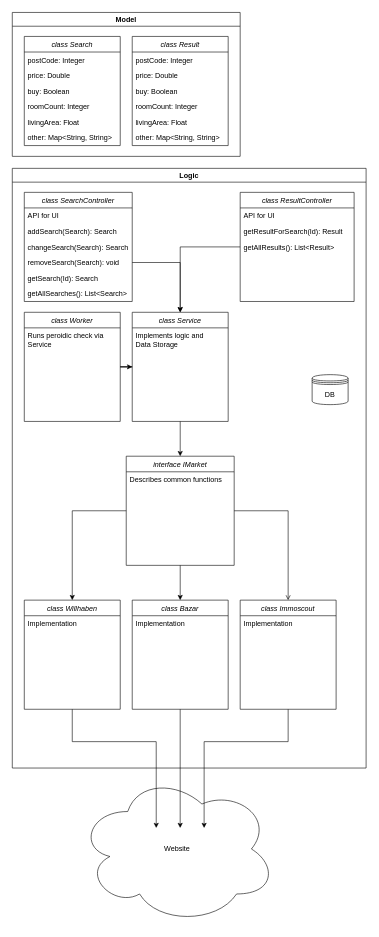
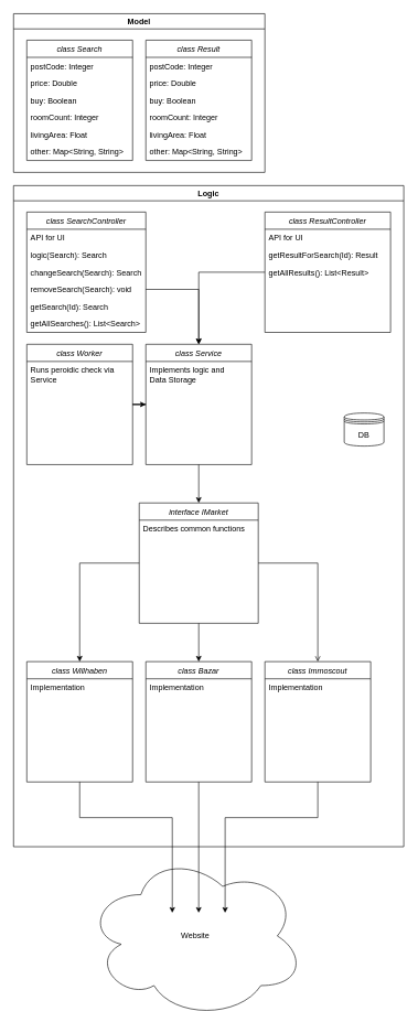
  <mxCell id="0" />
  <mxCell id="1" parent="0" />
  <mxCell id="2" value="Model" style="swimlane;" vertex="1" parent="1"><mxGeometry x="20" y="20" width="380" height="240" as="geometry" /></mxCell>
  <mxCell id="3" value="class Search" style="swimlane;fontStyle=2;align=center;verticalAlign=top;childLayout=stackLayout;horizontal=1;startSize=26;horizontalStack=0;resizeParent=1;resizeLast=0;collapsible=1;marginBottom=0;rounded=0;shadow=0;strokeWidth=1;" parent="2" vertex="1"><mxGeometry x="20" y="40" width="160" height="182" as="geometry"><mxRectangle x="230" y="140" width="160" height="26" as="alternateBounds" /></mxGeometry></mxCell>
  <mxCell id="4" value="postCode: Integer" style="text;align=left;verticalAlign=top;spacingLeft=4;spacingRight=4;overflow=hidden;rotatable=0;points=[[0,0.5],[1,0.5]];portConstraint=eastwest;" parent="3" vertex="1"><mxGeometry y="26" width="160" height="26" as="geometry" /></mxCell>
  <mxCell id="5" value="price: Double" style="text;align=left;verticalAlign=top;spacingLeft=4;spacingRight=4;overflow=hidden;rotatable=0;points=[[0,0.5],[1,0.5]];portConstraint=eastwest;rounded=0;shadow=0;html=0;" parent="3" vertex="1"><mxGeometry y="52" width="160" height="26" as="geometry" /></mxCell>
  <mxCell id="6" value="buy: Boolean" style="text;align=left;verticalAlign=top;spacingLeft=4;spacingRight=4;overflow=hidden;rotatable=0;points=[[0,0.5],[1,0.5]];portConstraint=eastwest;rounded=0;shadow=0;html=0;" vertex="1" parent="3"><mxGeometry y="78" width="160" height="26" as="geometry" /></mxCell>
  <mxCell id="7" value="roomCount: Integer" style="text;align=left;verticalAlign=top;spacingLeft=4;spacingRight=4;overflow=hidden;rotatable=0;points=[[0,0.5],[1,0.5]];portConstraint=eastwest;rounded=0;shadow=0;html=0;" parent="3" vertex="1"><mxGeometry y="104" width="160" height="26" as="geometry" /></mxCell>
  <mxCell id="8" value="livingArea: Float" style="text;align=left;verticalAlign=top;spacingLeft=4;spacingRight=4;overflow=hidden;rotatable=0;points=[[0,0.5],[1,0.5]];portConstraint=eastwest;rounded=0;shadow=0;html=0;" vertex="1" parent="3"><mxGeometry y="130" width="160" height="26" as="geometry" /></mxCell>
  <mxCell id="9" value="other: Map&lt;String, String&gt;" style="text;align=left;verticalAlign=top;spacingLeft=4;spacingRight=4;overflow=hidden;rotatable=0;points=[[0,0.5],[1,0.5]];portConstraint=eastwest;rounded=0;shadow=0;html=0;" vertex="1" parent="3"><mxGeometry y="156" width="160" height="26" as="geometry" /></mxCell>
  <mxCell id="10" value="class Result" style="swimlane;fontStyle=2;align=center;verticalAlign=top;childLayout=stackLayout;horizontal=1;startSize=26;horizontalStack=0;resizeParent=1;resizeLast=0;collapsible=1;marginBottom=0;rounded=0;shadow=0;strokeWidth=1;" vertex="1" parent="2"><mxGeometry x="200" y="40" width="160" height="182" as="geometry"><mxRectangle x="230" y="140" width="160" height="26" as="alternateBounds" /></mxGeometry></mxCell>
  <mxCell id="11" value="postCode: Integer" style="text;align=left;verticalAlign=top;spacingLeft=4;spacingRight=4;overflow=hidden;rotatable=0;points=[[0,0.5],[1,0.5]];portConstraint=eastwest;" vertex="1" parent="10"><mxGeometry y="26" width="160" height="26" as="geometry" /></mxCell>
  <mxCell id="12" value="price: Double" style="text;align=left;verticalAlign=top;spacingLeft=4;spacingRight=4;overflow=hidden;rotatable=0;points=[[0,0.5],[1,0.5]];portConstraint=eastwest;rounded=0;shadow=0;html=0;" vertex="1" parent="10"><mxGeometry y="52" width="160" height="26" as="geometry" /></mxCell>
  <mxCell id="13" value="buy: Boolean" style="text;align=left;verticalAlign=top;spacingLeft=4;spacingRight=4;overflow=hidden;rotatable=0;points=[[0,0.5],[1,0.5]];portConstraint=eastwest;rounded=0;shadow=0;html=0;" vertex="1" parent="10"><mxGeometry y="78" width="160" height="26" as="geometry" /></mxCell>
  <mxCell id="14" value="roomCount: Integer" style="text;align=left;verticalAlign=top;spacingLeft=4;spacingRight=4;overflow=hidden;rotatable=0;points=[[0,0.5],[1,0.5]];portConstraint=eastwest;rounded=0;shadow=0;html=0;" vertex="1" parent="10"><mxGeometry y="104" width="160" height="26" as="geometry" /></mxCell>
  <mxCell id="15" value="livingArea: Float" style="text;align=left;verticalAlign=top;spacingLeft=4;spacingRight=4;overflow=hidden;rotatable=0;points=[[0,0.5],[1,0.5]];portConstraint=eastwest;rounded=0;shadow=0;html=0;" vertex="1" parent="10"><mxGeometry y="130" width="160" height="26" as="geometry" /></mxCell>
  <mxCell id="16" value="other: Map&lt;String, String&gt;" style="text;align=left;verticalAlign=top;spacingLeft=4;spacingRight=4;overflow=hidden;rotatable=0;points=[[0,0.5],[1,0.5]];portConstraint=eastwest;rounded=0;shadow=0;html=0;" vertex="1" parent="10"><mxGeometry y="156" width="160" height="26" as="geometry" /></mxCell>
  <mxCell id="17" value="Logic" style="swimlane;" vertex="1" parent="1"><mxGeometry x="20" y="280" width="590" height="1000" as="geometry" /></mxCell>
  <mxCell id="18" value="class SearchController" style="swimlane;fontStyle=2;align=center;verticalAlign=top;childLayout=stackLayout;horizontal=1;startSize=26;horizontalStack=0;resizeParent=1;resizeLast=0;collapsible=1;marginBottom=0;rounded=0;shadow=0;strokeWidth=1;" vertex="1" parent="17"><mxGeometry x="20" y="40" width="180" height="182" as="geometry"><mxRectangle x="230" y="140" width="160" height="26" as="alternateBounds" /></mxGeometry></mxCell>
  <mxCell id="19" value="API for UI" style="text;align=left;verticalAlign=top;spacingLeft=4;spacingRight=4;overflow=hidden;rotatable=0;points=[[0,0.5],[1,0.5]];portConstraint=eastwest;" vertex="1" parent="18"><mxGeometry y="26" width="180" height="26" as="geometry" /></mxCell>
- <mxCell id="20" value="addSearch(Search): Search" style="text;align=left;verticalAlign=top;spacingLeft=4;spacingRight=4;overflow=hidden;rotatable=0;points=[[0,0.5],[1,0.5]];portConstraint=eastwest;" vertex="1" parent="18"><mxGeometry y="52" width="180" height="26" as="geometry" /></mxCell>
+ <mxCell id="20" value="logic(Search): Search" style="text;align=left;verticalAlign=top;spacingLeft=4;spacingRight=4;overflow=hidden;rotatable=0;points=[[0,0.5],[1,0.5]];portConstraint=eastwest;" vertex="1" parent="18"><mxGeometry y="52" width="180" height="26" as="geometry" /></mxCell>
  <mxCell id="21" value="changeSearch(Search): Search" style="text;align=left;verticalAlign=top;spacingLeft=4;spacingRight=4;overflow=hidden;rotatable=0;points=[[0,0.5],[1,0.5]];portConstraint=eastwest;rounded=0;shadow=0;html=0;" vertex="1" parent="18"><mxGeometry y="78" width="180" height="26" as="geometry" /></mxCell>
  <mxCell id="22" value="removeSearch(Search): void" style="text;align=left;verticalAlign=top;spacingLeft=4;spacingRight=4;overflow=hidden;rotatable=0;points=[[0,0.5],[1,0.5]];portConstraint=eastwest;rounded=0;shadow=0;html=0;" vertex="1" parent="18"><mxGeometry y="104" width="180" height="26" as="geometry" /></mxCell>
  <mxCell id="23" value="getSearch(Id): Search" style="text;align=left;verticalAlign=top;spacingLeft=4;spacingRight=4;overflow=hidden;rotatable=0;points=[[0,0.5],[1,0.5]];portConstraint=eastwest;rounded=0;shadow=0;html=0;" vertex="1" parent="18"><mxGeometry y="130" width="180" height="26" as="geometry" /></mxCell>
  <mxCell id="24" value="getAllSearches(): List&lt;Search&gt;" style="text;align=left;verticalAlign=top;spacingLeft=4;spacingRight=4;overflow=hidden;rotatable=0;points=[[0,0.5],[1,0.5]];portConstraint=eastwest;rounded=0;shadow=0;html=0;" vertex="1" parent="18"><mxGeometry y="156" width="180" height="26" as="geometry" /></mxCell>
  <mxCell id="25" style="edgeStyle=orthogonalEdgeStyle;rounded=0;orthogonalLoop=1;jettySize=auto;html=1;entryX=0.5;entryY=0;entryDx=0;entryDy=0;" edge="1" parent="17" source="26" target="35"><mxGeometry relative="1" as="geometry" /></mxCell>
  <mxCell id="26" value="class Service" style="swimlane;fontStyle=2;align=center;verticalAlign=top;childLayout=stackLayout;horizontal=1;startSize=26;horizontalStack=0;resizeParent=1;resizeLast=0;collapsible=1;marginBottom=0;rounded=0;shadow=0;strokeWidth=1;" vertex="1" parent="17"><mxGeometry x="200" y="240" width="160" height="182" as="geometry"><mxRectangle x="230" y="140" width="160" height="26" as="alternateBounds" /></mxGeometry></mxCell>
  <mxCell id="27" value="Implements logic and&#10;Data Storage" style="text;align=left;verticalAlign=top;spacingLeft=4;spacingRight=4;overflow=hidden;rotatable=0;points=[[0,0.5],[1,0.5]];portConstraint=eastwest;rounded=0;shadow=0;html=0;" vertex="1" parent="26"><mxGeometry y="26" width="160" height="34" as="geometry" /></mxCell>
  <mxCell id="28" style="edgeStyle=orthogonalEdgeStyle;rounded=0;orthogonalLoop=1;jettySize=auto;html=1;entryX=0.5;entryY=0;entryDx=0;entryDy=0;" edge="1" parent="17" source="29" target="26"><mxGeometry relative="1" as="geometry" /></mxCell>
  <mxCell id="29" value="class ResultController" style="swimlane;fontStyle=2;align=center;verticalAlign=top;childLayout=stackLayout;horizontal=1;startSize=26;horizontalStack=0;resizeParent=1;resizeLast=0;collapsible=1;marginBottom=0;rounded=0;shadow=0;strokeWidth=1;" vertex="1" parent="17"><mxGeometry x="380" y="40" width="190" height="182" as="geometry"><mxRectangle x="230" y="140" width="160" height="26" as="alternateBounds" /></mxGeometry></mxCell>
  <mxCell id="30" value="API for UI" style="text;align=left;verticalAlign=top;spacingLeft=4;spacingRight=4;overflow=hidden;rotatable=0;points=[[0,0.5],[1,0.5]];portConstraint=eastwest;" vertex="1" parent="29"><mxGeometry y="26" width="190" height="26" as="geometry" /></mxCell>
  <mxCell id="31" value="getResultForSearch(Id): Result" style="text;align=left;verticalAlign=top;spacingLeft=4;spacingRight=4;overflow=hidden;rotatable=0;points=[[0,0.5],[1,0.5]];portConstraint=eastwest;rounded=0;shadow=0;html=0;" vertex="1" parent="29"><mxGeometry y="52" width="190" height="26" as="geometry" /></mxCell>
  <mxCell id="32" value="getAllResults(): List&lt;Result&gt;" style="text;align=left;verticalAlign=top;spacingLeft=4;spacingRight=4;overflow=hidden;rotatable=0;points=[[0,0.5],[1,0.5]];portConstraint=eastwest;rounded=0;shadow=0;html=0;" vertex="1" parent="29"><mxGeometry y="78" width="190" height="26" as="geometry" /></mxCell>
  <mxCell id="33" style="edgeStyle=orthogonalEdgeStyle;rounded=0;orthogonalLoop=1;jettySize=auto;html=1;endArrow=open;" edge="1" parent="17" source="35" target="41"><mxGeometry relative="1" as="geometry" /></mxCell>
  <mxCell id="34" style="edgeStyle=orthogonalEdgeStyle;rounded=0;orthogonalLoop=1;jettySize=auto;html=1;" edge="1" parent="17" source="35" target="39"><mxGeometry relative="1" as="geometry" /></mxCell>
  <mxCell id="35" value="interface IMarket" style="swimlane;fontStyle=2;align=center;verticalAlign=top;childLayout=stackLayout;horizontal=1;startSize=26;horizontalStack=0;resizeParent=1;resizeLast=0;collapsible=1;marginBottom=0;rounded=0;shadow=0;strokeWidth=1;" vertex="1" parent="17"><mxGeometry x="190" y="480" width="180" height="182" as="geometry"><mxRectangle x="230" y="140" width="160" height="26" as="alternateBounds" /></mxGeometry></mxCell>
  <mxCell id="36" value="Describes common functions" style="text;align=left;verticalAlign=top;spacingLeft=4;spacingRight=4;overflow=hidden;rotatable=0;points=[[0,0.5],[1,0.5]];portConstraint=eastwest;rounded=0;shadow=0;html=0;" vertex="1" parent="35"><mxGeometry y="26" width="180" height="26" as="geometry" /></mxCell>
  <mxCell id="37" value="class Willhaben" style="swimlane;fontStyle=2;align=center;verticalAlign=top;childLayout=stackLayout;horizontal=1;startSize=26;horizontalStack=0;resizeParent=1;resizeLast=0;collapsible=1;marginBottom=0;rounded=0;shadow=0;strokeWidth=1;" vertex="1" parent="17"><mxGeometry x="20" y="720" width="160" height="182" as="geometry"><mxRectangle x="230" y="140" width="160" height="26" as="alternateBounds" /></mxGeometry></mxCell>
  <mxCell id="38" value="Implementation" style="text;align=left;verticalAlign=top;spacingLeft=4;spacingRight=4;overflow=hidden;rotatable=0;points=[[0,0.5],[1,0.5]];portConstraint=eastwest;" vertex="1" parent="37"><mxGeometry y="26" width="160" height="26" as="geometry" /></mxCell>
  <mxCell id="39" value="class Bazar" style="swimlane;fontStyle=2;align=center;verticalAlign=top;childLayout=stackLayout;horizontal=1;startSize=26;horizontalStack=0;resizeParent=1;resizeLast=0;collapsible=1;marginBottom=0;rounded=0;shadow=0;strokeWidth=1;" vertex="1" parent="17"><mxGeometry x="200" y="720" width="160" height="182" as="geometry"><mxRectangle x="230" y="140" width="160" height="26" as="alternateBounds" /></mxGeometry></mxCell>
  <mxCell id="40" value="Implementation" style="text;align=left;verticalAlign=top;spacingLeft=4;spacingRight=4;overflow=hidden;rotatable=0;points=[[0,0.5],[1,0.5]];portConstraint=eastwest;" vertex="1" parent="39"><mxGeometry y="26" width="160" height="26" as="geometry" /></mxCell>
  <mxCell id="41" value="class Immoscout" style="swimlane;fontStyle=2;align=center;verticalAlign=top;childLayout=stackLayout;horizontal=1;startSize=26;horizontalStack=0;resizeParent=1;resizeLast=0;collapsible=1;marginBottom=0;rounded=0;shadow=0;strokeWidth=1;" vertex="1" parent="17"><mxGeometry x="380" y="720" width="160" height="182" as="geometry"><mxRectangle x="230" y="140" width="160" height="26" as="alternateBounds" /></mxGeometry></mxCell>
  <mxCell id="42" value="Implementation" style="text;align=left;verticalAlign=top;spacingLeft=4;spacingRight=4;overflow=hidden;rotatable=0;points=[[0,0.5],[1,0.5]];portConstraint=eastwest;" vertex="1" parent="41"><mxGeometry y="26" width="160" height="26" as="geometry" /></mxCell>
  <mxCell id="43" style="edgeStyle=orthogonalEdgeStyle;rounded=0;orthogonalLoop=1;jettySize=auto;html=1;exitX=0;exitY=0.5;exitDx=0;exitDy=0;entryX=0.5;entryY=0;entryDx=0;entryDy=0;" edge="1" parent="17" source="35" target="37"><mxGeometry relative="1" as="geometry"><mxPoint x="200" y="545" as="sourcePoint" /></mxGeometry></mxCell>
  <mxCell id="44" style="edgeStyle=orthogonalEdgeStyle;rounded=0;orthogonalLoop=1;jettySize=auto;html=1;entryX=0.5;entryY=0;entryDx=0;entryDy=0;" edge="1" parent="17" source="22" target="26"><mxGeometry relative="1" as="geometry" /></mxCell>
  <mxCell id="45" value="DB" style="shape=datastore;whiteSpace=wrap;html=1;" vertex="1" parent="17"><mxGeometry x="500" y="344" width="60" height="50" as="geometry" /></mxCell>
  <mxCell id="46" style="edgeStyle=orthogonalEdgeStyle;rounded=0;orthogonalLoop=1;jettySize=auto;html=1;entryX=0;entryY=0.5;entryDx=0;entryDy=0;" edge="1" parent="17" source="47" target="26"><mxGeometry relative="1" as="geometry" /></mxCell>
  <mxCell id="47" value="class Worker" style="swimlane;fontStyle=2;align=center;verticalAlign=top;childLayout=stackLayout;horizontal=1;startSize=26;horizontalStack=0;resizeParent=1;resizeLast=0;collapsible=1;marginBottom=0;rounded=0;shadow=0;strokeWidth=1;" vertex="1" parent="17"><mxGeometry x="20" y="240" width="160" height="182" as="geometry"><mxRectangle x="230" y="140" width="160" height="26" as="alternateBounds" /></mxGeometry></mxCell>
  <mxCell id="48" value="Runs peroidic check via&#10;Service" style="text;align=left;verticalAlign=top;spacingLeft=4;spacingRight=4;overflow=hidden;rotatable=0;points=[[0,0.5],[1,0.5]];portConstraint=eastwest;rounded=0;shadow=0;html=0;" vertex="1" parent="47"><mxGeometry y="26" width="160" height="34" as="geometry" /></mxCell>
  <mxCell id="49" value="Website" style="ellipse;shape=cloud;whiteSpace=wrap;html=1;" vertex="1" parent="1"><mxGeometry x="130" y="1290" width="330" height="250" as="geometry" /></mxCell>
  <mxCell id="50" style="edgeStyle=orthogonalEdgeStyle;rounded=0;orthogonalLoop=1;jettySize=auto;html=1;entryX=0.394;entryY=0.36;entryDx=0;entryDy=0;entryPerimeter=0;" edge="1" parent="1" source="37" target="49"><mxGeometry relative="1" as="geometry" /></mxCell>
  <mxCell id="51" style="edgeStyle=orthogonalEdgeStyle;rounded=0;orthogonalLoop=1;jettySize=auto;html=1;entryX=0.515;entryY=0.36;entryDx=0;entryDy=0;entryPerimeter=0;" edge="1" parent="1" source="39" target="49"><mxGeometry relative="1" as="geometry" /></mxCell>
  <mxCell id="52" style="edgeStyle=orthogonalEdgeStyle;rounded=0;orthogonalLoop=1;jettySize=auto;html=1;entryX=0.636;entryY=0.36;entryDx=0;entryDy=0;entryPerimeter=0;" edge="1" parent="1" source="41" target="49"><mxGeometry relative="1" as="geometry" /></mxCell>
